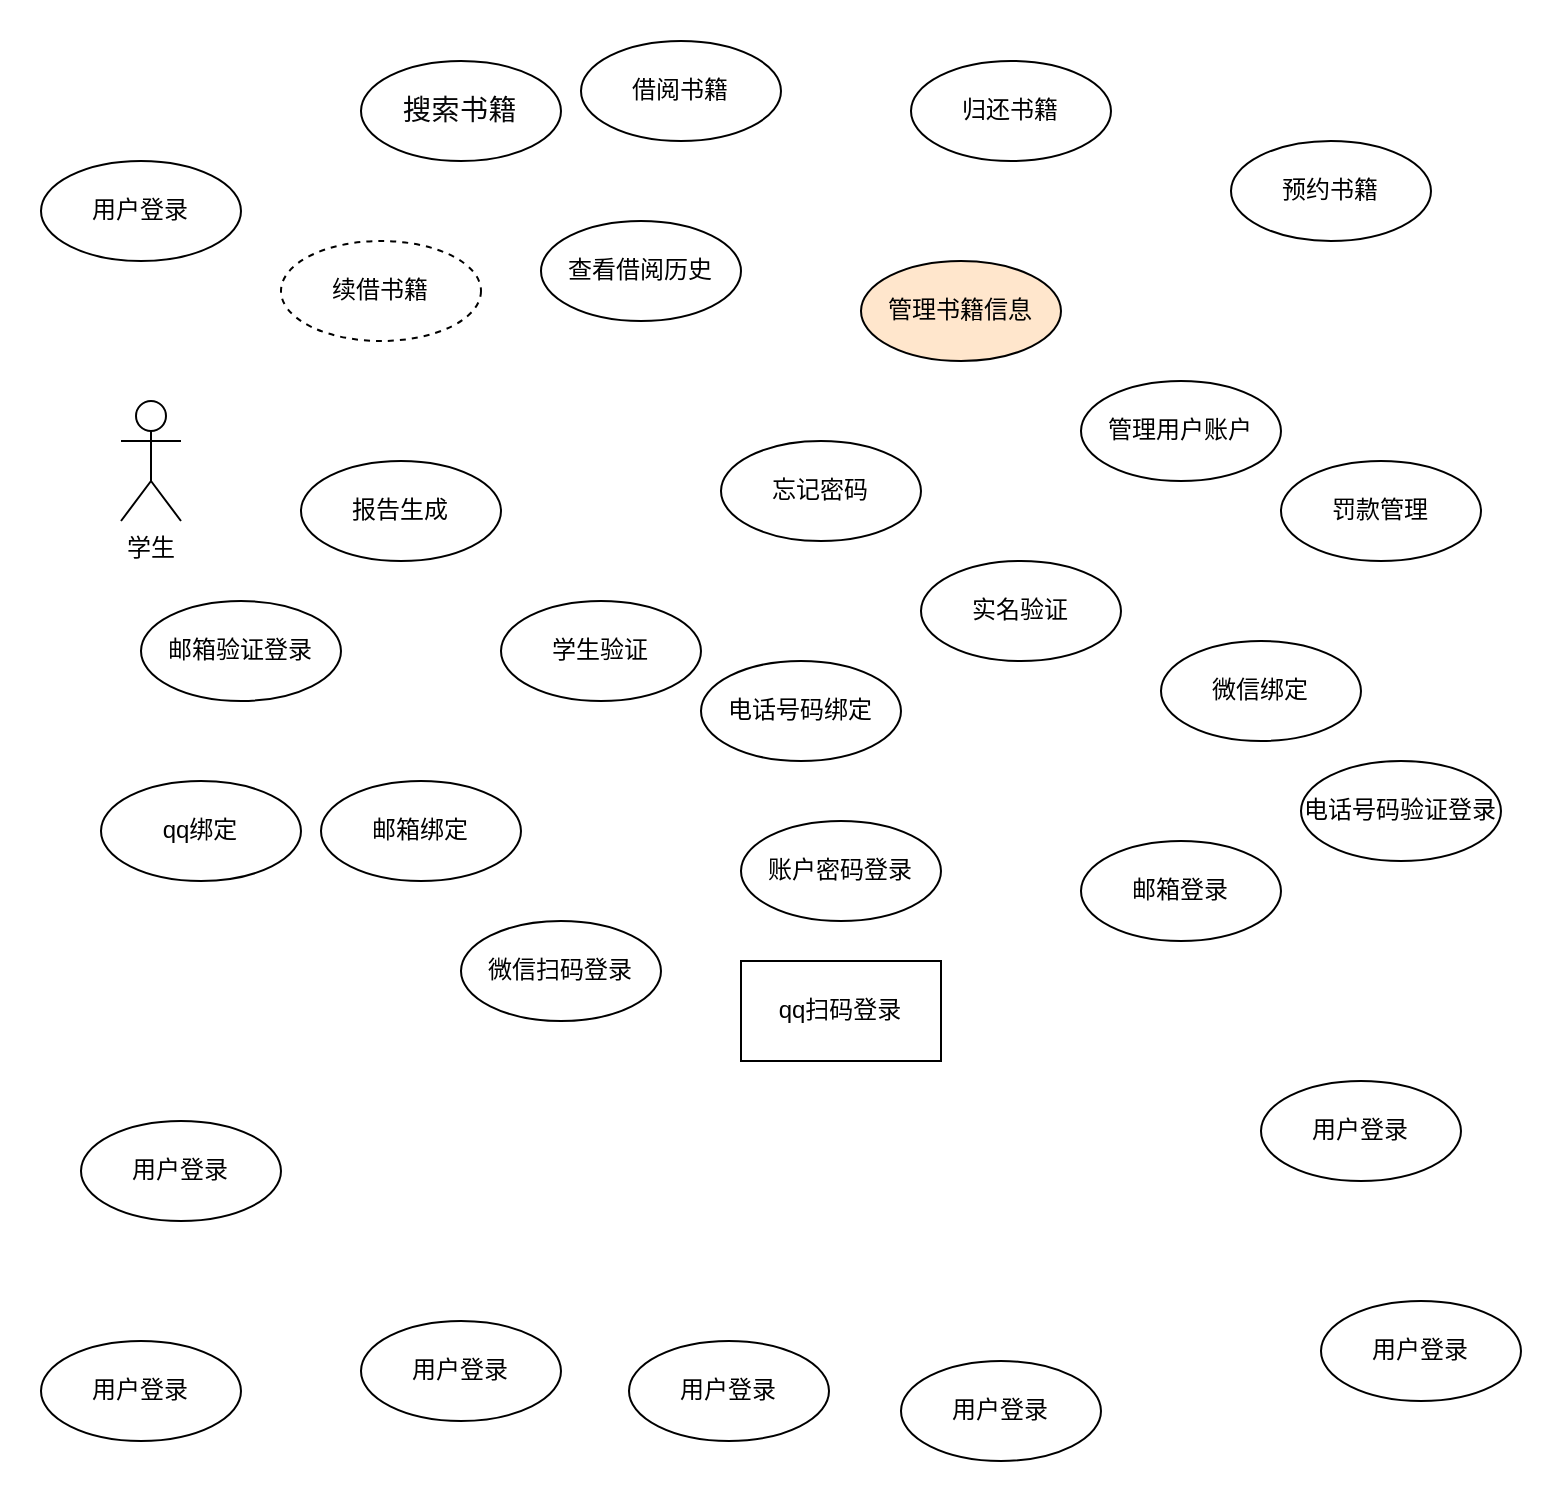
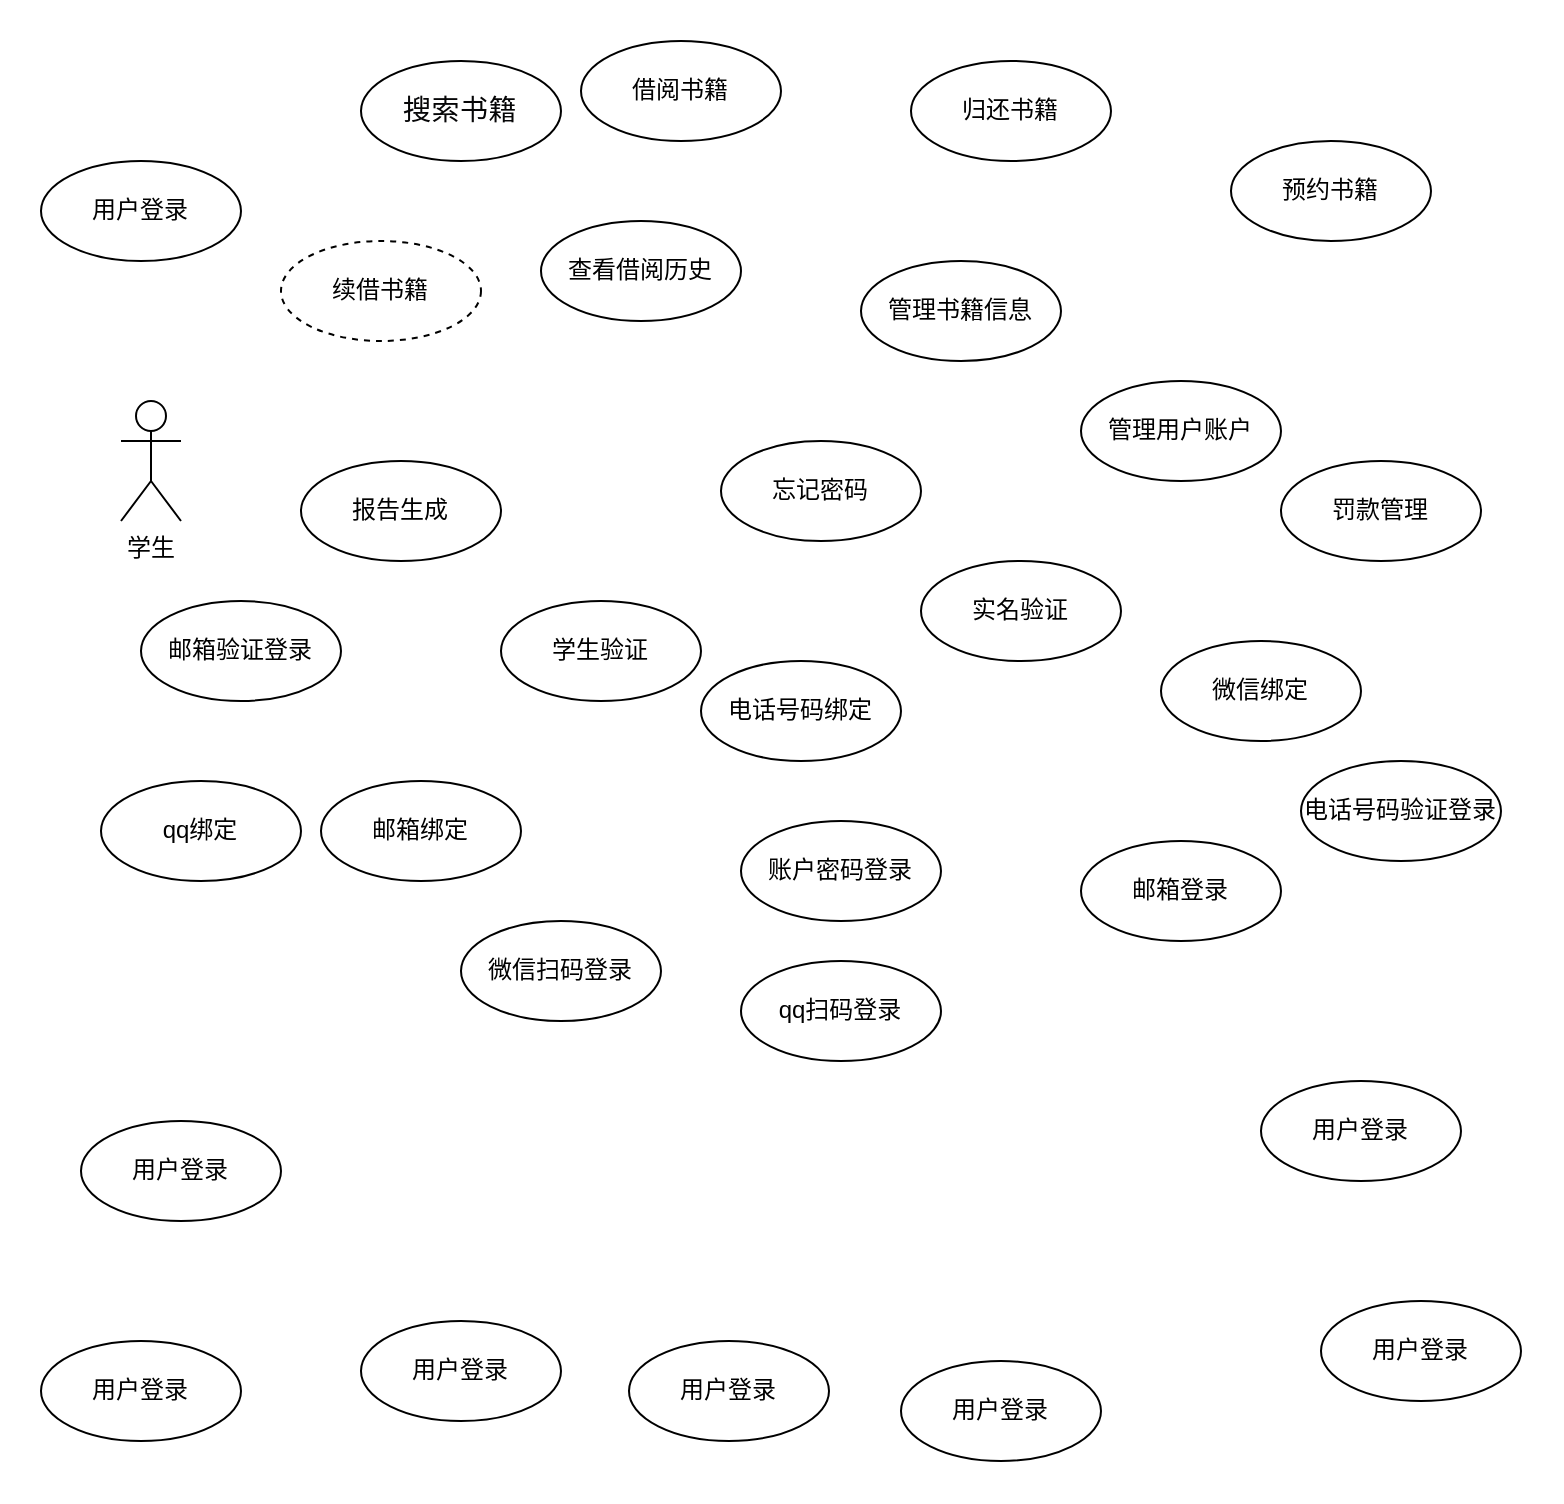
  <mxCell id="0" />
  <mxCell id="1" parent="0" />
  <mxCell id="2" value="学生&lt;div&gt;&lt;br&gt;&lt;/div&gt;" style="shape=umlActor;verticalLabelPosition=bottom;verticalAlign=top;html=1;" vertex="1" parent="1"><mxGeometry x="60" y="200" width="30" height="60" as="geometry" /></mxCell>
  <mxCell id="3" value="续借书籍" style="ellipse;whiteSpace=wrap;html=1;dashed=1;" vertex="1" parent="1"><mxGeometry x="140" y="120" width="100" height="50" as="geometry" /></mxCell>
  <mxCell id="4" value="预约书籍" style="ellipse;whiteSpace=wrap;html=1;" vertex="1" parent="1"><mxGeometry x="615" y="70" width="100" height="50" as="geometry" /></mxCell>
  <mxCell id="5" value="归还书籍" style="ellipse;whiteSpace=wrap;html=1;" vertex="1" parent="1"><mxGeometry x="455" y="30" width="100" height="50" as="geometry" /></mxCell>
  <mxCell id="6" value="借阅书籍" style="ellipse;whiteSpace=wrap;html=1;" vertex="1" parent="1"><mxGeometry x="290" y="20" width="100" height="50" as="geometry" /></mxCell>
  <mxCell id="7" value="报告生成" style="ellipse;whiteSpace=wrap;html=1;" vertex="1" parent="1"><mxGeometry x="150" y="230" width="100" height="50" as="geometry" /></mxCell>
  <mxCell id="8" value="qq绑定" style="ellipse;whiteSpace=wrap;html=1;" vertex="1" parent="1"><mxGeometry x="50" y="390" width="100" height="50" as="geometry" /></mxCell>
  <mxCell id="9" value="用户登录" style="ellipse;whiteSpace=wrap;html=1;" vertex="1" parent="1"><mxGeometry x="20" y="80" width="100" height="50" as="geometry" /></mxCell>
  <mxCell id="10" value="&lt;div style=&quot;text-align: left;&quot;&gt;&lt;font face=&quot;-apple-system, blinkmacsystemfont, Helvetica Neue, helvetica, segoe ui, arial, roboto, PingFang SC, miui, Hiragino Sans GB, Microsoft Yahei, sans-serif&quot; color=&quot;#060607&quot;&gt;&lt;span style=&quot;font-size: 14px; letter-spacing: 0.25px;&quot;&gt;搜索书籍&lt;/span&gt;&lt;/font&gt;&lt;/div&gt;" style="ellipse;whiteSpace=wrap;html=1;" vertex="1" parent="1"><mxGeometry x="180" y="30" width="100" height="50" as="geometry" /></mxCell>
  <mxCell id="11" value="管理用户账户" style="ellipse;whiteSpace=wrap;html=1;" vertex="1" parent="1"><mxGeometry x="540" y="190" width="100" height="50" as="geometry" /></mxCell>
  <mxCell id="12" value="查看借阅历史" style="ellipse;whiteSpace=wrap;html=1;" vertex="1" parent="1"><mxGeometry x="270" y="110" width="100" height="50" as="geometry" /></mxCell>
  <mxCell id="13" value="忘记密码" style="ellipse;whiteSpace=wrap;html=1;" vertex="1" parent="1"><mxGeometry x="360" y="220" width="100" height="50" as="geometry" /></mxCell>
  <mxCell id="14" value="学生验证" style="ellipse;whiteSpace=wrap;html=1;" vertex="1" parent="1"><mxGeometry x="250" y="300" width="100" height="50" as="geometry" /></mxCell>
  <mxCell id="15" value="邮箱登录" style="ellipse;whiteSpace=wrap;html=1;" vertex="1" parent="1"><mxGeometry x="540" y="420" width="100" height="50" as="geometry" /></mxCell>
- <mxCell id="16" value="qq扫码登录" style="whiteSpace=wrap;html=1;rounded=0;" vertex="1" parent="1"><mxGeometry x="370" y="480" width="100" height="50" as="geometry" /></mxCell>
+ <mxCell id="16" value="qq扫码登录" style="ellipse;whiteSpace=wrap;html=1;" vertex="1" parent="1"><mxGeometry x="370" y="480" width="100" height="50" as="geometry" /></mxCell>
  <mxCell id="17" value="微信绑定" style="ellipse;whiteSpace=wrap;html=1;" vertex="1" parent="1"><mxGeometry x="580" y="320" width="100" height="50" as="geometry" /></mxCell>
  <mxCell id="18" value="邮箱验证登录" style="ellipse;whiteSpace=wrap;html=1;" vertex="1" parent="1"><mxGeometry x="70" y="300" width="100" height="50" as="geometry" /></mxCell>
  <mxCell id="19" value="微信扫码登录" style="ellipse;whiteSpace=wrap;html=1;" vertex="1" parent="1"><mxGeometry x="230" y="460" width="100" height="50" as="geometry" /></mxCell>
  <mxCell id="20" value="实名验证" style="ellipse;whiteSpace=wrap;html=1;" vertex="1" parent="1"><mxGeometry x="460" y="280" width="100" height="50" as="geometry" /></mxCell>
  <mxCell id="21" value="账户密码登录" style="ellipse;whiteSpace=wrap;html=1;" vertex="1" parent="1"><mxGeometry x="370" y="410" width="100" height="50" as="geometry" /></mxCell>
- <mxCell id="22" value="管理书籍信息" style="ellipse;whiteSpace=wrap;html=1;fillColor=#ffe6cc;" vertex="1" parent="1"><mxGeometry x="430" y="130" width="100" height="50" as="geometry" /></mxCell>
+ <mxCell id="22" value="管理书籍信息" style="ellipse;whiteSpace=wrap;html=1;" vertex="1" parent="1"><mxGeometry x="430" y="130" width="100" height="50" as="geometry" /></mxCell>
  <mxCell id="23" value="邮箱绑定" style="ellipse;whiteSpace=wrap;html=1;" vertex="1" parent="1"><mxGeometry x="160" y="390" width="100" height="50" as="geometry" /></mxCell>
  <mxCell id="24" value="电话号码绑定" style="ellipse;whiteSpace=wrap;html=1;" vertex="1" parent="1"><mxGeometry x="350" y="330" width="100" height="50" as="geometry" /></mxCell>
  <mxCell id="25" value="罚款管理" style="ellipse;whiteSpace=wrap;html=1;" vertex="1" parent="1"><mxGeometry x="640" y="230" width="100" height="50" as="geometry" /></mxCell>
  <mxCell id="26" value="电话号码验证登录" style="ellipse;whiteSpace=wrap;html=1;" vertex="1" parent="1"><mxGeometry x="650" y="380" width="100" height="50" as="geometry" /></mxCell>
  <mxCell id="27" value="用户登录" style="ellipse;whiteSpace=wrap;html=1;" vertex="1" parent="1"><mxGeometry x="660" y="650" width="100" height="50" as="geometry" /></mxCell>
  <mxCell id="28" value="用户登录" style="ellipse;whiteSpace=wrap;html=1;" vertex="1" parent="1"><mxGeometry x="630" y="540" width="100" height="50" as="geometry" /></mxCell>
  <mxCell id="29" value="用户登录" style="ellipse;whiteSpace=wrap;html=1;" vertex="1" parent="1"><mxGeometry x="20" y="670" width="100" height="50" as="geometry" /></mxCell>
  <mxCell id="30" value="用户登录" style="ellipse;whiteSpace=wrap;html=1;" vertex="1" parent="1"><mxGeometry x="450" y="680" width="100" height="50" as="geometry" /></mxCell>
  <mxCell id="31" value="用户登录" style="ellipse;whiteSpace=wrap;html=1;" vertex="1" parent="1"><mxGeometry x="314" y="670" width="100" height="50" as="geometry" /></mxCell>
  <mxCell id="32" value="用户登录" style="ellipse;whiteSpace=wrap;html=1;" vertex="1" parent="1"><mxGeometry x="180" y="660" width="100" height="50" as="geometry" /></mxCell>
  <mxCell id="33" value="用户登录" style="ellipse;whiteSpace=wrap;html=1;" vertex="1" parent="1"><mxGeometry x="40" y="560" width="100" height="50" as="geometry" /></mxCell>
